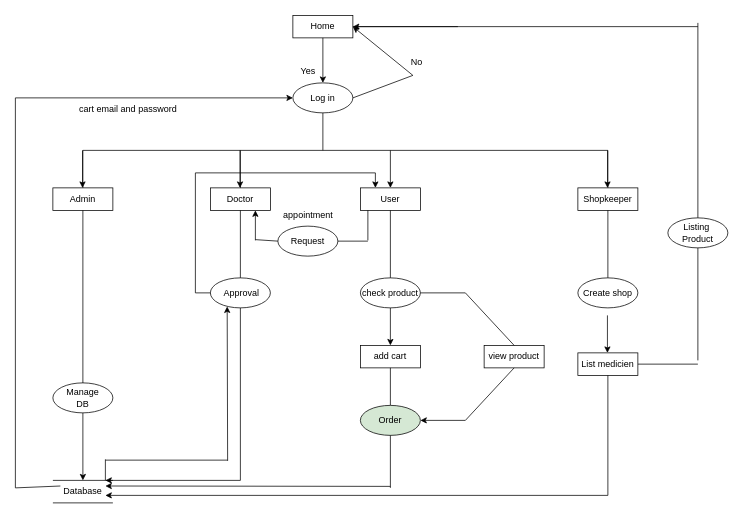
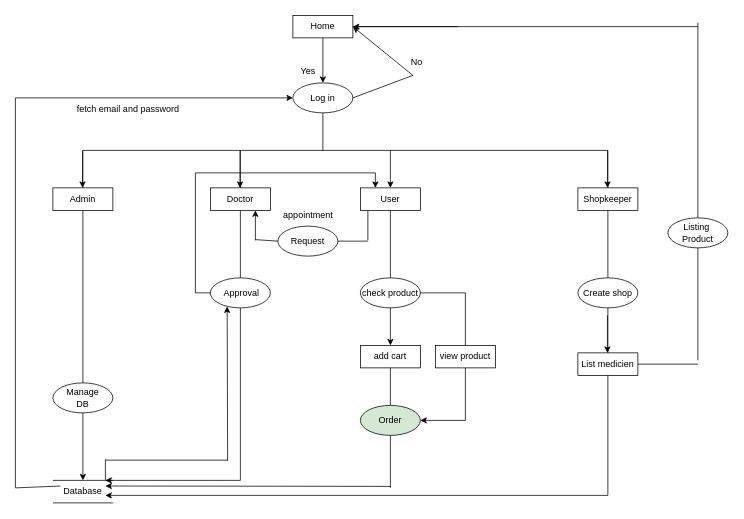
  <mxCell id="0" />
  <mxCell id="1" parent="0" />
  <mxCell id="2" value="Home" style="rounded=0;whiteSpace=wrap;html=1;" vertex="1" parent="1"><mxGeometry x="390" y="20" width="80" height="30" as="geometry" /></mxCell>
  <mxCell id="3" value="" style="endArrow=classic;html=1;rounded=0;exitX=0.5;exitY=1;exitDx=0;exitDy=0;" edge="1" parent="1" source="2"><mxGeometry width="50" height="50" relative="1" as="geometry"><mxPoint x="400" y="100" as="sourcePoint" /><mxPoint x="430" y="110" as="targetPoint" /></mxGeometry></mxCell>
  <mxCell id="4" value="Log in" style="ellipse;whiteSpace=wrap;html=1;" vertex="1" parent="1"><mxGeometry x="390" y="110" width="80" height="40" as="geometry" /></mxCell>
  <mxCell id="5" value="" style="endArrow=none;html=1;rounded=0;" edge="1" parent="1"><mxGeometry width="50" height="50" relative="1" as="geometry"><mxPoint x="430" y="200" as="sourcePoint" /><mxPoint x="430" y="150" as="targetPoint" /></mxGeometry></mxCell>
  <mxCell id="6" value="" style="endArrow=classic;html=1;rounded=0;entryX=1;entryY=0.5;entryDx=0;entryDy=0;exitX=1;exitY=0.5;exitDx=0;exitDy=0;" edge="1" parent="1" source="4" target="2"><mxGeometry width="50" height="50" relative="1" as="geometry"><mxPoint x="480" y="130" as="sourcePoint" /><mxPoint x="560" y="50" as="targetPoint" /><Array as="points"><mxPoint x="550" y="100" /></Array></mxGeometry></mxCell>
  <mxCell id="7" value="Admin" style="rounded=0;whiteSpace=wrap;html=1;" vertex="1" parent="1"><mxGeometry x="70" y="250" width="80" height="30" as="geometry" /></mxCell>
  <mxCell id="8" value="" style="endArrow=none;html=1;rounded=0;" edge="1" parent="1"><mxGeometry width="50" height="50" relative="1" as="geometry"><mxPoint x="110" y="200" as="sourcePoint" /><mxPoint x="810" y="200" as="targetPoint" /></mxGeometry></mxCell>
  <mxCell id="9" value="" style="endArrow=none;html=1;rounded=0;exitX=0.5;exitY=0;exitDx=0;exitDy=0;" edge="1" parent="1" source="7"><mxGeometry width="50" height="50" relative="1" as="geometry"><mxPoint x="490" y="220" as="sourcePoint" /><mxPoint x="110" y="200" as="targetPoint" /></mxGeometry></mxCell>
  <mxCell id="10" value="Doctor" style="rounded=0;whiteSpace=wrap;html=1;" vertex="1" parent="1"><mxGeometry x="280" y="250" width="80" height="30" as="geometry" /></mxCell>
  <mxCell id="11" value="" style="endArrow=none;html=1;rounded=0;exitX=0.5;exitY=0;exitDx=0;exitDy=0;" edge="1" parent="1" source="10"><mxGeometry width="50" height="50" relative="1" as="geometry"><mxPoint x="700" y="220" as="sourcePoint" /><mxPoint x="320" y="200" as="targetPoint" /></mxGeometry></mxCell>
  <mxCell id="12" value="User" style="rounded=0;whiteSpace=wrap;html=1;" vertex="1" parent="1"><mxGeometry x="480" y="250" width="80" height="30" as="geometry" /></mxCell>
  <mxCell id="13" value="Shopkeeper" style="rounded=0;whiteSpace=wrap;html=1;" vertex="1" parent="1"><mxGeometry x="770" y="250" width="80" height="30" as="geometry" /></mxCell>
  <mxCell id="14" value="" style="endArrow=none;html=1;rounded=0;exitX=0.5;exitY=0;exitDx=0;exitDy=0;" edge="1" parent="1" source="13"><mxGeometry width="50" height="50" relative="1" as="geometry"><mxPoint x="1190" y="220" as="sourcePoint" /><mxPoint x="810" y="200" as="targetPoint" /></mxGeometry></mxCell>
  <mxCell id="15" value="" style="endArrow=none;html=1;rounded=0;entryX=0.5;entryY=1;entryDx=0;entryDy=0;" edge="1" parent="1" target="7"><mxGeometry width="50" height="50" relative="1" as="geometry"><mxPoint x="110" y="520" as="sourcePoint" /><mxPoint x="400" y="490" as="targetPoint" /></mxGeometry></mxCell>
  <mxCell id="16" value="" style="endArrow=none;html=1;rounded=0;" edge="1" parent="1"><mxGeometry width="50" height="50" relative="1" as="geometry"><mxPoint x="70" y="640" as="sourcePoint" /><mxPoint x="150" y="640" as="targetPoint" /></mxGeometry></mxCell>
  <mxCell id="17" value="" style="endArrow=none;html=1;rounded=0;" edge="1" parent="1"><mxGeometry width="50" height="50" relative="1" as="geometry"><mxPoint x="70" y="670" as="sourcePoint" /><mxPoint x="150" y="670" as="targetPoint" /></mxGeometry></mxCell>
  <mxCell id="18" value="Database" style="text;html=1;align=center;verticalAlign=middle;whiteSpace=wrap;rounded=0;" vertex="1" parent="1"><mxGeometry x="80" y="640" width="60" height="30" as="geometry" /></mxCell>
  <mxCell id="19" value="" style="endArrow=none;html=1;rounded=0;entryX=0.5;entryY=1;entryDx=0;entryDy=0;" edge="1" parent="1" target="10"><mxGeometry width="50" height="50" relative="1" as="geometry"><mxPoint x="320" y="370" as="sourcePoint" /><mxPoint x="400" y="490" as="targetPoint" /></mxGeometry></mxCell>
  <mxCell id="20" value="&amp;nbsp;Approval" style="ellipse;whiteSpace=wrap;html=1;" vertex="1" parent="1"><mxGeometry x="280" y="370" width="80" height="40" as="geometry" /></mxCell>
  <mxCell id="21" value="" style="endArrow=none;html=1;rounded=0;entryX=0.5;entryY=1;entryDx=0;entryDy=0;" edge="1" parent="1"><mxGeometry width="50" height="50" relative="1" as="geometry"><mxPoint x="520" y="370" as="sourcePoint" /><mxPoint x="520" y="280" as="targetPoint" /></mxGeometry></mxCell>
  <mxCell id="22" value="check product" style="ellipse;whiteSpace=wrap;html=1;" vertex="1" parent="1"><mxGeometry x="480" y="370" width="80" height="40" as="geometry" /></mxCell>
  <mxCell id="23" value="" style="endArrow=none;html=1;rounded=0;entryX=0.5;entryY=1;entryDx=0;entryDy=0;" edge="1" parent="1"><mxGeometry width="50" height="50" relative="1" as="geometry"><mxPoint x="810" y="370" as="sourcePoint" /><mxPoint x="810" y="280" as="targetPoint" /></mxGeometry></mxCell>
  <mxCell id="24" value="Create shop" style="ellipse;whiteSpace=wrap;html=1;" vertex="1" parent="1"><mxGeometry x="770" y="370" width="80" height="40" as="geometry" /></mxCell>
  <mxCell id="25" value="List medicien" style="rounded=0;whiteSpace=wrap;html=1;" vertex="1" parent="1"><mxGeometry x="770" y="470" width="80" height="30" as="geometry" /></mxCell>
+ <mxCell id="26" value="" style="endArrow=none;html=1;rounded=0;exitX=0.5;exitY=1;exitDx=0;exitDy=0;entryX=0.5;entryY=0;entryDx=0;entryDy=0;" edge="1" parent="1" source="24" target="25"><mxGeometry width="50" height="50" relative="1" as="geometry"><mxPoint x="380" y="450" as="sourcePoint" /><mxPoint x="750" y="500" as="targetPoint" /></mxGeometry></mxCell>
  <mxCell id="27" value="" style="endArrow=none;html=1;rounded=0;entryX=1;entryY=0.5;entryDx=0;entryDy=0;" edge="1" parent="1" target="2"><mxGeometry width="50" height="50" relative="1" as="geometry"><mxPoint x="930" y="35" as="sourcePoint" /><mxPoint x="430" y="220" as="targetPoint" /></mxGeometry></mxCell>
  <mxCell id="28" value="" style="endArrow=none;html=1;rounded=0;" edge="1" parent="1"><mxGeometry width="50" height="50" relative="1" as="geometry"><mxPoint x="930" y="290" as="sourcePoint" /><mxPoint x="930" y="30" as="targetPoint" /></mxGeometry></mxCell>
  <mxCell id="29" value="Listing&amp;nbsp;&lt;br&gt;Product" style="ellipse;whiteSpace=wrap;html=1;" vertex="1" parent="1"><mxGeometry x="890" y="290" width="80" height="40" as="geometry" /></mxCell>
  <mxCell id="30" value="" style="endArrow=none;html=1;rounded=0;entryX=0.5;entryY=1;entryDx=0;entryDy=0;" edge="1" parent="1" target="29"><mxGeometry width="50" height="50" relative="1" as="geometry"><mxPoint x="930" y="480" as="sourcePoint" /><mxPoint x="570" y="220" as="targetPoint" /></mxGeometry></mxCell>
  <mxCell id="31" value="" style="endArrow=none;html=1;rounded=0;exitX=1;exitY=0.5;exitDx=0;exitDy=0;" edge="1" parent="1" source="25"><mxGeometry width="50" height="50" relative="1" as="geometry"><mxPoint x="520" y="270" as="sourcePoint" /><mxPoint x="930" y="485" as="targetPoint" /></mxGeometry></mxCell>
  <mxCell id="32" value="" style="endArrow=classic;html=1;rounded=0;entryX=1;entryY=0.5;entryDx=0;entryDy=0;" edge="1" parent="1" target="2"><mxGeometry width="50" height="50" relative="1" as="geometry"><mxPoint x="610" y="35" as="sourcePoint" /><mxPoint x="650" y="-60" as="targetPoint" /></mxGeometry></mxCell>
  <mxCell id="33" value="" style="endArrow=classic;html=1;rounded=0;entryX=0.5;entryY=0;entryDx=0;entryDy=0;" edge="1" parent="1" target="12"><mxGeometry width="50" height="50" relative="1" as="geometry"><mxPoint x="520" y="200" as="sourcePoint" /><mxPoint x="650" y="130" as="targetPoint" /></mxGeometry></mxCell>
  <mxCell id="34" value="" style="endArrow=classic;html=1;rounded=0;entryX=0.5;entryY=0;entryDx=0;entryDy=0;" edge="1" parent="1"><mxGeometry width="50" height="50" relative="1" as="geometry"><mxPoint x="809.5" y="200" as="sourcePoint" /><mxPoint x="809.5" y="250" as="targetPoint" /></mxGeometry></mxCell>
  <mxCell id="35" value="" style="endArrow=classic;html=1;rounded=0;entryX=0.5;entryY=0;entryDx=0;entryDy=0;" edge="1" parent="1"><mxGeometry width="50" height="50" relative="1" as="geometry"><mxPoint x="319.5" y="200" as="sourcePoint" /><mxPoint x="319.5" y="250" as="targetPoint" /></mxGeometry></mxCell>
  <mxCell id="36" value="" style="endArrow=classic;html=1;rounded=0;entryX=0.5;entryY=0;entryDx=0;entryDy=0;" edge="1" parent="1"><mxGeometry width="50" height="50" relative="1" as="geometry"><mxPoint x="109.5" y="200" as="sourcePoint" /><mxPoint x="109.5" y="250" as="targetPoint" /></mxGeometry></mxCell>
  <mxCell id="37" value="Manage&lt;br&gt;DB" style="ellipse;whiteSpace=wrap;html=1;" vertex="1" parent="1"><mxGeometry x="70" y="510" width="80" height="40" as="geometry" /></mxCell>
  <mxCell id="38" value="" style="endArrow=classic;html=1;rounded=0;exitX=0.5;exitY=1;exitDx=0;exitDy=0;entryX=0.5;entryY=0;entryDx=0;entryDy=0;" edge="1" parent="1" source="37" target="18"><mxGeometry width="50" height="50" relative="1" as="geometry"><mxPoint x="210" y="350" as="sourcePoint" /><mxPoint x="140" y="620" as="targetPoint" /></mxGeometry></mxCell>
  <mxCell id="39" value="" style="endArrow=none;html=1;rounded=0;entryX=0.5;entryY=1;entryDx=0;entryDy=0;" edge="1" parent="1" target="25"><mxGeometry width="50" height="50" relative="1" as="geometry"><mxPoint x="810" y="660" as="sourcePoint" /><mxPoint x="520" y="300" as="targetPoint" /></mxGeometry></mxCell>
  <mxCell id="40" value="" style="endArrow=classic;html=1;rounded=0;entryX=1;entryY=0.5;entryDx=0;entryDy=0;" edge="1" parent="1"><mxGeometry width="50" height="50" relative="1" as="geometry"><mxPoint x="810" y="660" as="sourcePoint" /><mxPoint x="140" y="660" as="targetPoint" /></mxGeometry></mxCell>
  <mxCell id="41" value="add cart" style="rounded=0;whiteSpace=wrap;html=1;" vertex="1" parent="1"><mxGeometry x="480" y="460" width="80" height="30" as="geometry" /></mxCell>
  <mxCell id="42" value="" style="endArrow=classic;html=1;rounded=0;entryX=0.5;entryY=0;entryDx=0;entryDy=0;" edge="1" parent="1" target="41"><mxGeometry width="50" height="50" relative="1" as="geometry"><mxPoint x="520" y="410" as="sourcePoint" /><mxPoint x="650" y="340" as="targetPoint" /></mxGeometry></mxCell>
  <mxCell id="43" value="" style="endArrow=none;html=1;rounded=0;entryX=0.5;entryY=1;entryDx=0;entryDy=0;" edge="1" parent="1" target="41"><mxGeometry width="50" height="50" relative="1" as="geometry"><mxPoint x="520" y="540" as="sourcePoint" /><mxPoint x="520" y="500" as="targetPoint" /></mxGeometry></mxCell>
  <mxCell id="44" value="Order" style="ellipse;whiteSpace=wrap;html=1;fillColor=#d5e8d4;" vertex="1" parent="1"><mxGeometry x="480" y="540" width="80" height="40" as="geometry" /></mxCell>
  <mxCell id="45" value="" style="endArrow=none;html=1;rounded=0;entryX=0.5;entryY=1;entryDx=0;entryDy=0;" edge="1" parent="1" target="44"><mxGeometry width="50" height="50" relative="1" as="geometry"><mxPoint x="520" y="650" as="sourcePoint" /><mxPoint x="520" y="340" as="targetPoint" /></mxGeometry></mxCell>
  <mxCell id="46" value="" style="endArrow=classic;html=1;rounded=0;entryX=1;entryY=0.25;entryDx=0;entryDy=0;" edge="1" parent="1" target="18"><mxGeometry width="50" height="50" relative="1" as="geometry"><mxPoint x="520" y="648" as="sourcePoint" /><mxPoint x="520" y="340" as="targetPoint" /></mxGeometry></mxCell>
  <mxCell id="47" value="" style="endArrow=classic;html=1;rounded=0;entryX=1;entryY=0.25;entryDx=0;entryDy=0;" edge="1" parent="1"><mxGeometry width="50" height="50" relative="1" as="geometry"><mxPoint x="320" y="640" as="sourcePoint" /><mxPoint x="140" y="640" as="targetPoint" /></mxGeometry></mxCell>
  <mxCell id="48" value="" style="endArrow=none;html=1;rounded=0;entryX=0.5;entryY=1;entryDx=0;entryDy=0;" edge="1" parent="1" target="20"><mxGeometry width="50" height="50" relative="1" as="geometry"><mxPoint x="320" y="640" as="sourcePoint" /><mxPoint x="320" y="490" as="targetPoint" /></mxGeometry></mxCell>
  <mxCell id="49" value="Yes" style="text;html=1;align=center;verticalAlign=middle;resizable=0;points=[];autosize=1;strokeColor=none;fillColor=none;" vertex="1" parent="1"><mxGeometry x="390" y="80" width="40" height="30" as="geometry" /></mxCell>
  <mxCell id="50" value="No" style="text;html=1;align=center;verticalAlign=middle;resizable=0;points=[];autosize=1;strokeColor=none;fillColor=none;" vertex="1" parent="1"><mxGeometry x="535" y="68" width="40" height="30" as="geometry" /></mxCell>
  <mxCell id="51" value="" style="endArrow=none;html=1;rounded=0;entryX=0.5;entryY=1;entryDx=0;entryDy=0;" edge="1" parent="1"><mxGeometry width="50" height="50" relative="1" as="geometry"><mxPoint x="490" y="320" as="sourcePoint" /><mxPoint x="490" y="280" as="targetPoint" /></mxGeometry></mxCell>
  <mxCell id="52" value="appointment" style="text;html=1;align=center;verticalAlign=middle;resizable=0;points=[];autosize=1;strokeColor=none;fillColor=none;" vertex="1" parent="1"><mxGeometry x="365" y="271" width="90" height="30" as="geometry" /></mxCell>
- <mxCell id="53" value="view product" style="rounded=0;whiteSpace=wrap;html=1;" vertex="1" parent="1"><mxGeometry x="645" y="460" width="80" height="30" as="geometry" /></mxCell>
+ <mxCell id="53" value="view product" style="rounded=0;whiteSpace=wrap;html=1;" vertex="1" parent="1"><mxGeometry x="580" y="460" width="80" height="30" as="geometry" /></mxCell>
  <mxCell id="54" value="" style="endArrow=classic;html=1;rounded=0;entryX=1;entryY=0.5;entryDx=0;entryDy=0;" edge="1" parent="1" target="44"><mxGeometry width="50" height="50" relative="1" as="geometry"><mxPoint x="620" y="560" as="sourcePoint" /><mxPoint x="590" y="580" as="targetPoint" /></mxGeometry></mxCell>
  <mxCell id="55" value="" style="endArrow=none;html=1;rounded=0;exitX=0.5;exitY=1;exitDx=0;exitDy=0;" edge="1" parent="1" source="53"><mxGeometry width="50" height="50" relative="1" as="geometry"><mxPoint x="470" y="510" as="sourcePoint" /><mxPoint x="620" y="560" as="targetPoint" /></mxGeometry></mxCell>
  <mxCell id="56" value="" style="endArrow=none;html=1;rounded=0;exitX=1;exitY=0.5;exitDx=0;exitDy=0;" edge="1" parent="1" source="22"><mxGeometry width="50" height="50" relative="1" as="geometry"><mxPoint x="630" y="500" as="sourcePoint" /><mxPoint x="620" y="390" as="targetPoint" /></mxGeometry></mxCell>
  <mxCell id="57" value="" style="endArrow=none;html=1;rounded=0;entryX=0.5;entryY=0;entryDx=0;entryDy=0;" edge="1" parent="1" target="53"><mxGeometry width="50" height="50" relative="1" as="geometry"><mxPoint x="620" y="390" as="sourcePoint" /><mxPoint x="630" y="400" as="targetPoint" /></mxGeometry></mxCell>
  <mxCell id="58" value="" style="endArrow=classic;html=1;rounded=0;entryX=0;entryY=0.5;entryDx=0;entryDy=0;" edge="1" parent="1" target="4"><mxGeometry width="50" height="50" relative="1" as="geometry"><mxPoint x="20" y="130" as="sourcePoint" /><mxPoint x="310" y="80" as="targetPoint" /></mxGeometry></mxCell>
  <mxCell id="59" value="" style="endArrow=none;html=1;rounded=0;" edge="1" parent="1"><mxGeometry width="50" height="50" relative="1" as="geometry"><mxPoint x="20" y="130" as="sourcePoint" /><mxPoint x="20" y="650" as="targetPoint" /></mxGeometry></mxCell>
  <mxCell id="60" value="" style="endArrow=none;html=1;rounded=0;entryX=0;entryY=0.25;entryDx=0;entryDy=0;" edge="1" parent="1" target="18"><mxGeometry width="50" height="50" relative="1" as="geometry"><mxPoint x="20" y="650" as="sourcePoint" /><mxPoint x="520" y="360" as="targetPoint" /></mxGeometry></mxCell>
  <mxCell id="61" value="" style="endArrow=none;html=1;rounded=0;" edge="1" parent="1"><mxGeometry width="50" height="50" relative="1" as="geometry"><mxPoint x="260" y="230" as="sourcePoint" /><mxPoint x="500" y="230" as="targetPoint" /></mxGeometry></mxCell>
  <mxCell id="62" value="" style="endArrow=classic;html=1;rounded=0;entryX=0.25;entryY=0;entryDx=0;entryDy=0;" edge="1" parent="1" target="12"><mxGeometry width="50" height="50" relative="1" as="geometry"><mxPoint x="500" y="230" as="sourcePoint" /><mxPoint x="530" y="260" as="targetPoint" /></mxGeometry></mxCell>
  <mxCell id="63" value="" style="endArrow=none;html=1;rounded=0;exitX=0;exitY=0.5;exitDx=0;exitDy=0;" edge="1" parent="1" source="20"><mxGeometry width="50" height="50" relative="1" as="geometry"><mxPoint x="470" y="450" as="sourcePoint" /><mxPoint x="260" y="390" as="targetPoint" /></mxGeometry></mxCell>
  <mxCell id="64" value="" style="endArrow=none;html=1;rounded=0;" edge="1" parent="1"><mxGeometry width="50" height="50" relative="1" as="geometry"><mxPoint x="260" y="230" as="sourcePoint" /><mxPoint x="260" y="390" as="targetPoint" /></mxGeometry></mxCell>
- <mxCell id="65" value="cart email and password" style="text;html=1;align=center;verticalAlign=middle;resizable=0;points=[];autosize=1;strokeColor=none;fillColor=none;" vertex="1" parent="1"><mxGeometry x="90" y="130" width="160" height="30" as="geometry" /></mxCell>
+ <mxCell id="65" value="fetch email and password" style="text;html=1;align=center;verticalAlign=middle;resizable=0;points=[];autosize=1;strokeColor=none;fillColor=none;" vertex="1" parent="1"><mxGeometry x="90" y="130" width="160" height="30" as="geometry" /></mxCell>
  <mxCell id="66" value="" style="endArrow=classic;html=1;rounded=0;entryX=0.5;entryY=0;entryDx=0;entryDy=0;" edge="1" parent="1"><mxGeometry width="50" height="50" relative="1" as="geometry"><mxPoint x="809.41" y="420" as="sourcePoint" /><mxPoint x="809.41" y="470" as="targetPoint" /></mxGeometry></mxCell>
  <mxCell id="67" value="" style="endArrow=classic;html=1;rounded=0;entryX=0.75;entryY=1;entryDx=0;entryDy=0;" edge="1" parent="1" target="10"><mxGeometry width="50" height="50" relative="1" as="geometry"><mxPoint x="340" y="320" as="sourcePoint" /><mxPoint x="503" y="342" as="targetPoint" /></mxGeometry></mxCell>
  <mxCell id="68" value="Request" style="ellipse;whiteSpace=wrap;html=1;" vertex="1" parent="1"><mxGeometry x="370" y="301" width="80" height="40" as="geometry" /></mxCell>
  <mxCell id="69" value="" style="endArrow=none;html=1;rounded=0;exitX=1;exitY=0.5;exitDx=0;exitDy=0;" edge="1" parent="1" source="68"><mxGeometry width="50" height="50" relative="1" as="geometry"><mxPoint x="453" y="392" as="sourcePoint" /><mxPoint x="490" y="321" as="targetPoint" /></mxGeometry></mxCell>
  <mxCell id="70" value="" style="endArrow=none;html=1;rounded=0;entryX=0;entryY=0.5;entryDx=0;entryDy=0;" edge="1" parent="1" target="68"><mxGeometry width="50" height="50" relative="1" as="geometry"><mxPoint x="340" y="319" as="sourcePoint" /><mxPoint x="503" y="342" as="targetPoint" /></mxGeometry></mxCell>
  <mxCell id="71" value="" style="endArrow=none;html=1;rounded=0;exitX=1;exitY=0;exitDx=0;exitDy=0;" edge="1" parent="1" source="18"><mxGeometry width="50" height="50" relative="1" as="geometry"><mxPoint x="453" y="395" as="sourcePoint" /><mxPoint x="140" y="612" as="targetPoint" /></mxGeometry></mxCell>
  <mxCell id="72" value="" style="endArrow=none;html=1;rounded=0;" edge="1" parent="1"><mxGeometry width="50" height="50" relative="1" as="geometry"><mxPoint x="140" y="613" as="sourcePoint" /><mxPoint x="303" y="613" as="targetPoint" /></mxGeometry></mxCell>
  <mxCell id="73" value="" style="endArrow=classic;html=1;rounded=0;entryX=0.28;entryY=0.955;entryDx=0;entryDy=0;entryPerimeter=0;" edge="1" parent="1" target="20"><mxGeometry width="50" height="50" relative="1" as="geometry"><mxPoint x="303" y="614" as="sourcePoint" /><mxPoint x="503" y="345" as="targetPoint" /></mxGeometry></mxCell>
